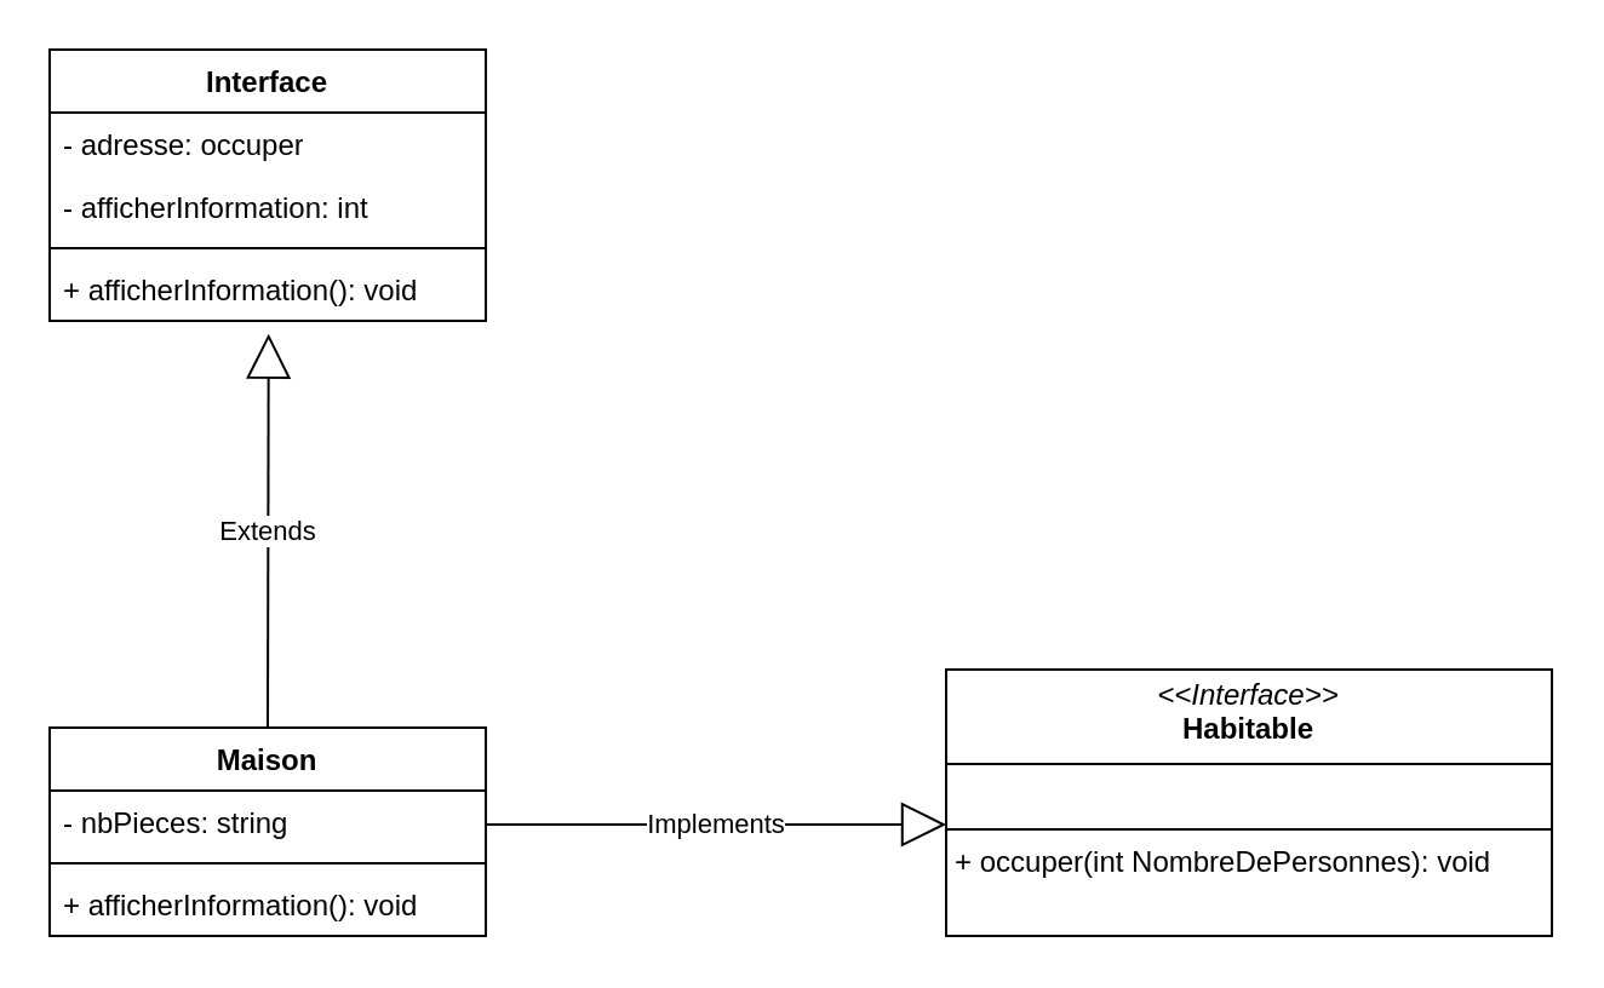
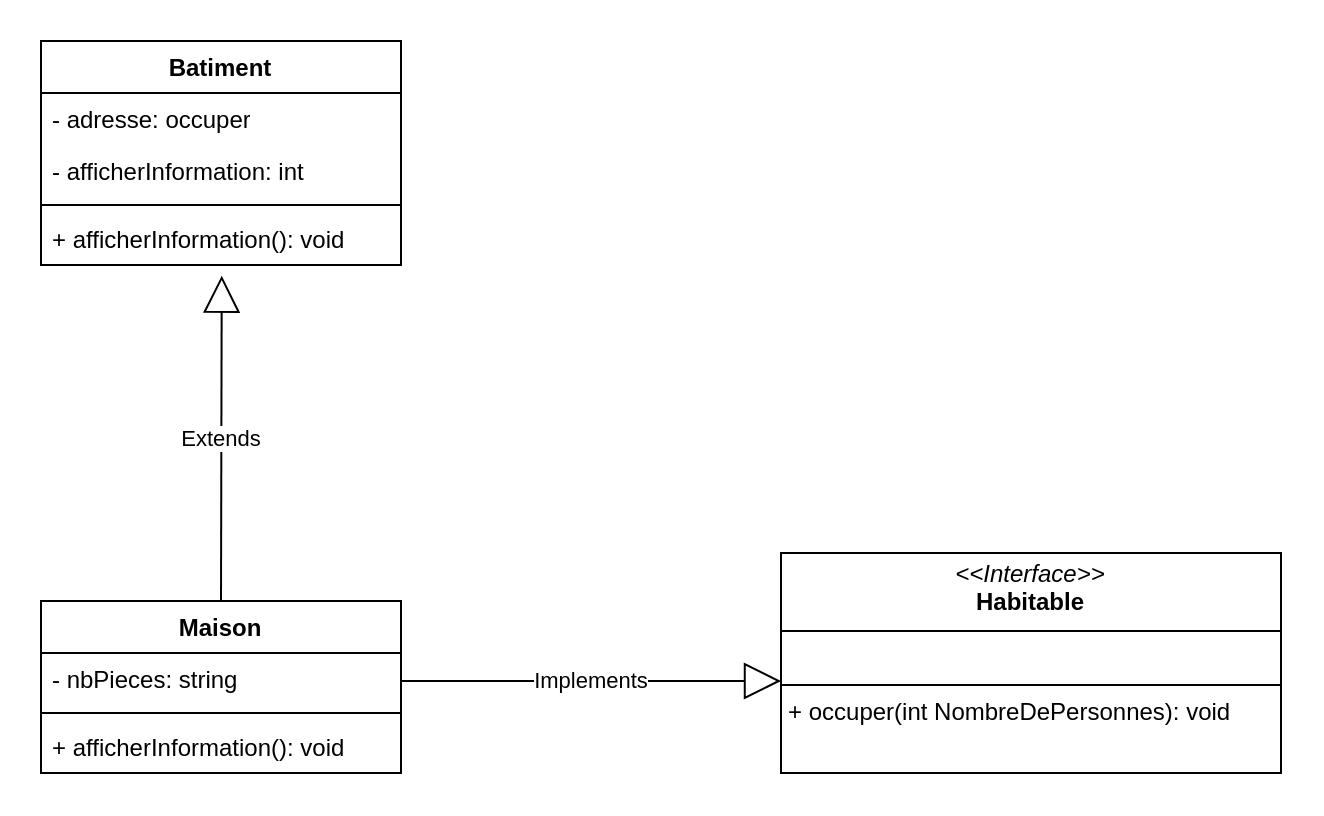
  <mxCell id="0" />
  <mxCell id="1" parent="0" />
- <mxCell id="2" value="Interface" style="swimlane;fontStyle=1;align=center;verticalAlign=top;childLayout=stackLayout;horizontal=1;startSize=26;horizontalStack=0;resizeParent=1;resizeParentMax=0;resizeLast=0;collapsible=1;marginBottom=0;whiteSpace=wrap;html=1;" vertex="1" parent="1"><mxGeometry x="20" y="20" width="180" height="112" as="geometry" /></mxCell>
+ <mxCell id="2" value="Batiment" style="swimlane;fontStyle=1;align=center;verticalAlign=top;childLayout=stackLayout;horizontal=1;startSize=26;horizontalStack=0;resizeParent=1;resizeParentMax=0;resizeLast=0;collapsible=1;marginBottom=0;whiteSpace=wrap;html=1;" vertex="1" parent="1"><mxGeometry x="20" y="20" width="180" height="112" as="geometry" /></mxCell>
  <mxCell id="3" value="- adresse: occuper" style="text;strokeColor=none;fillColor=none;align=left;verticalAlign=top;spacingLeft=4;spacingRight=4;overflow=hidden;rotatable=0;points=[[0,0.5],[1,0.5]];portConstraint=eastwest;whiteSpace=wrap;html=1;" vertex="1" parent="2"><mxGeometry y="26" width="180" height="26" as="geometry" /></mxCell>
  <mxCell id="4" value="- afficherInformation: int" style="text;strokeColor=none;fillColor=none;align=left;verticalAlign=top;spacingLeft=4;spacingRight=4;overflow=hidden;rotatable=0;points=[[0,0.5],[1,0.5]];portConstraint=eastwest;whiteSpace=wrap;html=1;" vertex="1" parent="2"><mxGeometry y="52" width="180" height="26" as="geometry" /></mxCell>
  <mxCell id="5" value="" style="line;strokeWidth=1;fillColor=none;align=left;verticalAlign=middle;spacingTop=-1;spacingLeft=3;spacingRight=3;rotatable=0;labelPosition=right;points=[];portConstraint=eastwest;strokeColor=inherit;" vertex="1" parent="2"><mxGeometry y="78" width="180" height="8" as="geometry" /></mxCell>
  <mxCell id="6" value="+ afficherInformation(): void" style="text;strokeColor=none;fillColor=none;align=left;verticalAlign=top;spacingLeft=4;spacingRight=4;overflow=hidden;rotatable=0;points=[[0,0.5],[1,0.5]];portConstraint=eastwest;whiteSpace=wrap;html=1;" vertex="1" parent="2"><mxGeometry y="86" width="180" height="26" as="geometry" /></mxCell>
  <mxCell id="7" value="Extends" style="endArrow=block;endSize=16;endFill=0;html=1;rounded=0;entryX=0.502;entryY=1.205;entryDx=0;entryDy=0;entryPerimeter=0;" edge="1" parent="1" target="6"><mxGeometry width="160" relative="1" as="geometry"><mxPoint x="110" y="300" as="sourcePoint" /><mxPoint x="230" y="300" as="targetPoint" /></mxGeometry></mxCell>
  <mxCell id="8" value="Maison" style="swimlane;fontStyle=1;align=center;verticalAlign=top;childLayout=stackLayout;horizontal=1;startSize=26;horizontalStack=0;resizeParent=1;resizeParentMax=0;resizeLast=0;collapsible=1;marginBottom=0;whiteSpace=wrap;html=1;" vertex="1" parent="1"><mxGeometry x="20" y="300" width="180" height="86" as="geometry" /></mxCell>
  <mxCell id="9" value="- nbPieces: string" style="text;strokeColor=none;fillColor=none;align=left;verticalAlign=top;spacingLeft=4;spacingRight=4;overflow=hidden;rotatable=0;points=[[0,0.5],[1,0.5]];portConstraint=eastwest;whiteSpace=wrap;html=1;" vertex="1" parent="8"><mxGeometry y="26" width="180" height="26" as="geometry" /></mxCell>
  <mxCell id="10" value="" style="line;strokeWidth=1;fillColor=none;align=left;verticalAlign=middle;spacingTop=-1;spacingLeft=3;spacingRight=3;rotatable=0;labelPosition=right;points=[];portConstraint=eastwest;strokeColor=inherit;" vertex="1" parent="8"><mxGeometry y="52" width="180" height="8" as="geometry" /></mxCell>
  <mxCell id="11" value="+ afficherInformation(): void" style="text;strokeColor=none;fillColor=none;align=left;verticalAlign=top;spacingLeft=4;spacingRight=4;overflow=hidden;rotatable=0;points=[[0,0.5],[1,0.5]];portConstraint=eastwest;whiteSpace=wrap;html=1;" vertex="1" parent="8"><mxGeometry y="60" width="180" height="26" as="geometry" /></mxCell>
  <mxCell id="12" value="&lt;p style=&quot;margin:0px;margin-top:4px;text-align:center;&quot;&gt;&lt;i&gt;&amp;lt;&amp;lt;Interface&amp;gt;&amp;gt;&lt;/i&gt;&lt;br&gt;&lt;b&gt;Habitable&lt;/b&gt;&lt;/p&gt;&lt;hr size=&quot;1&quot; style=&quot;border-style:solid;&quot;&gt;&lt;p style=&quot;margin:0px;margin-left:4px;&quot;&gt;&lt;br&gt;&lt;/p&gt;&lt;hr size=&quot;1&quot; style=&quot;border-style:solid;&quot;&gt;&lt;p style=&quot;margin:0px;margin-left:4px;&quot;&gt;+ occuper(int NombreDePersonnes): void&lt;/p&gt;" style="verticalAlign=top;align=left;overflow=fill;html=1;whiteSpace=wrap;" vertex="1" parent="1"><mxGeometry x="390" y="276" width="250" height="110" as="geometry" /></mxCell>
  <mxCell id="13" value="Implements" style="endArrow=block;endSize=16;endFill=0;html=1;rounded=0;" edge="1" parent="1"><mxGeometry width="160" relative="1" as="geometry"><mxPoint x="200" y="340" as="sourcePoint" /><mxPoint x="390" y="340" as="targetPoint" /></mxGeometry></mxCell>
